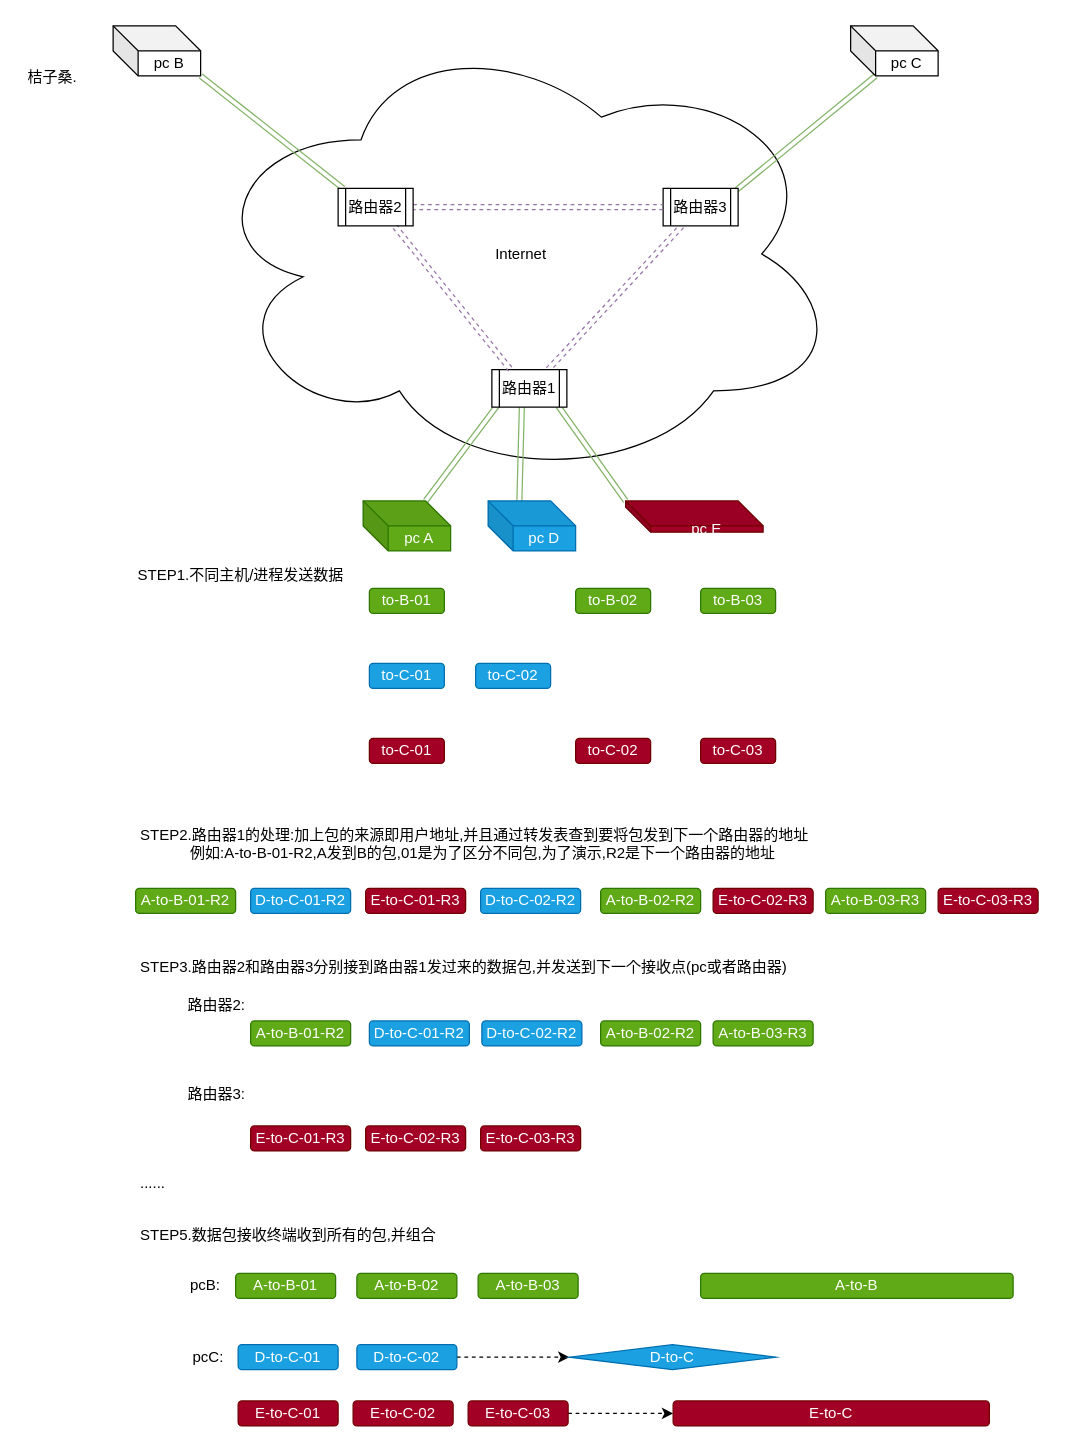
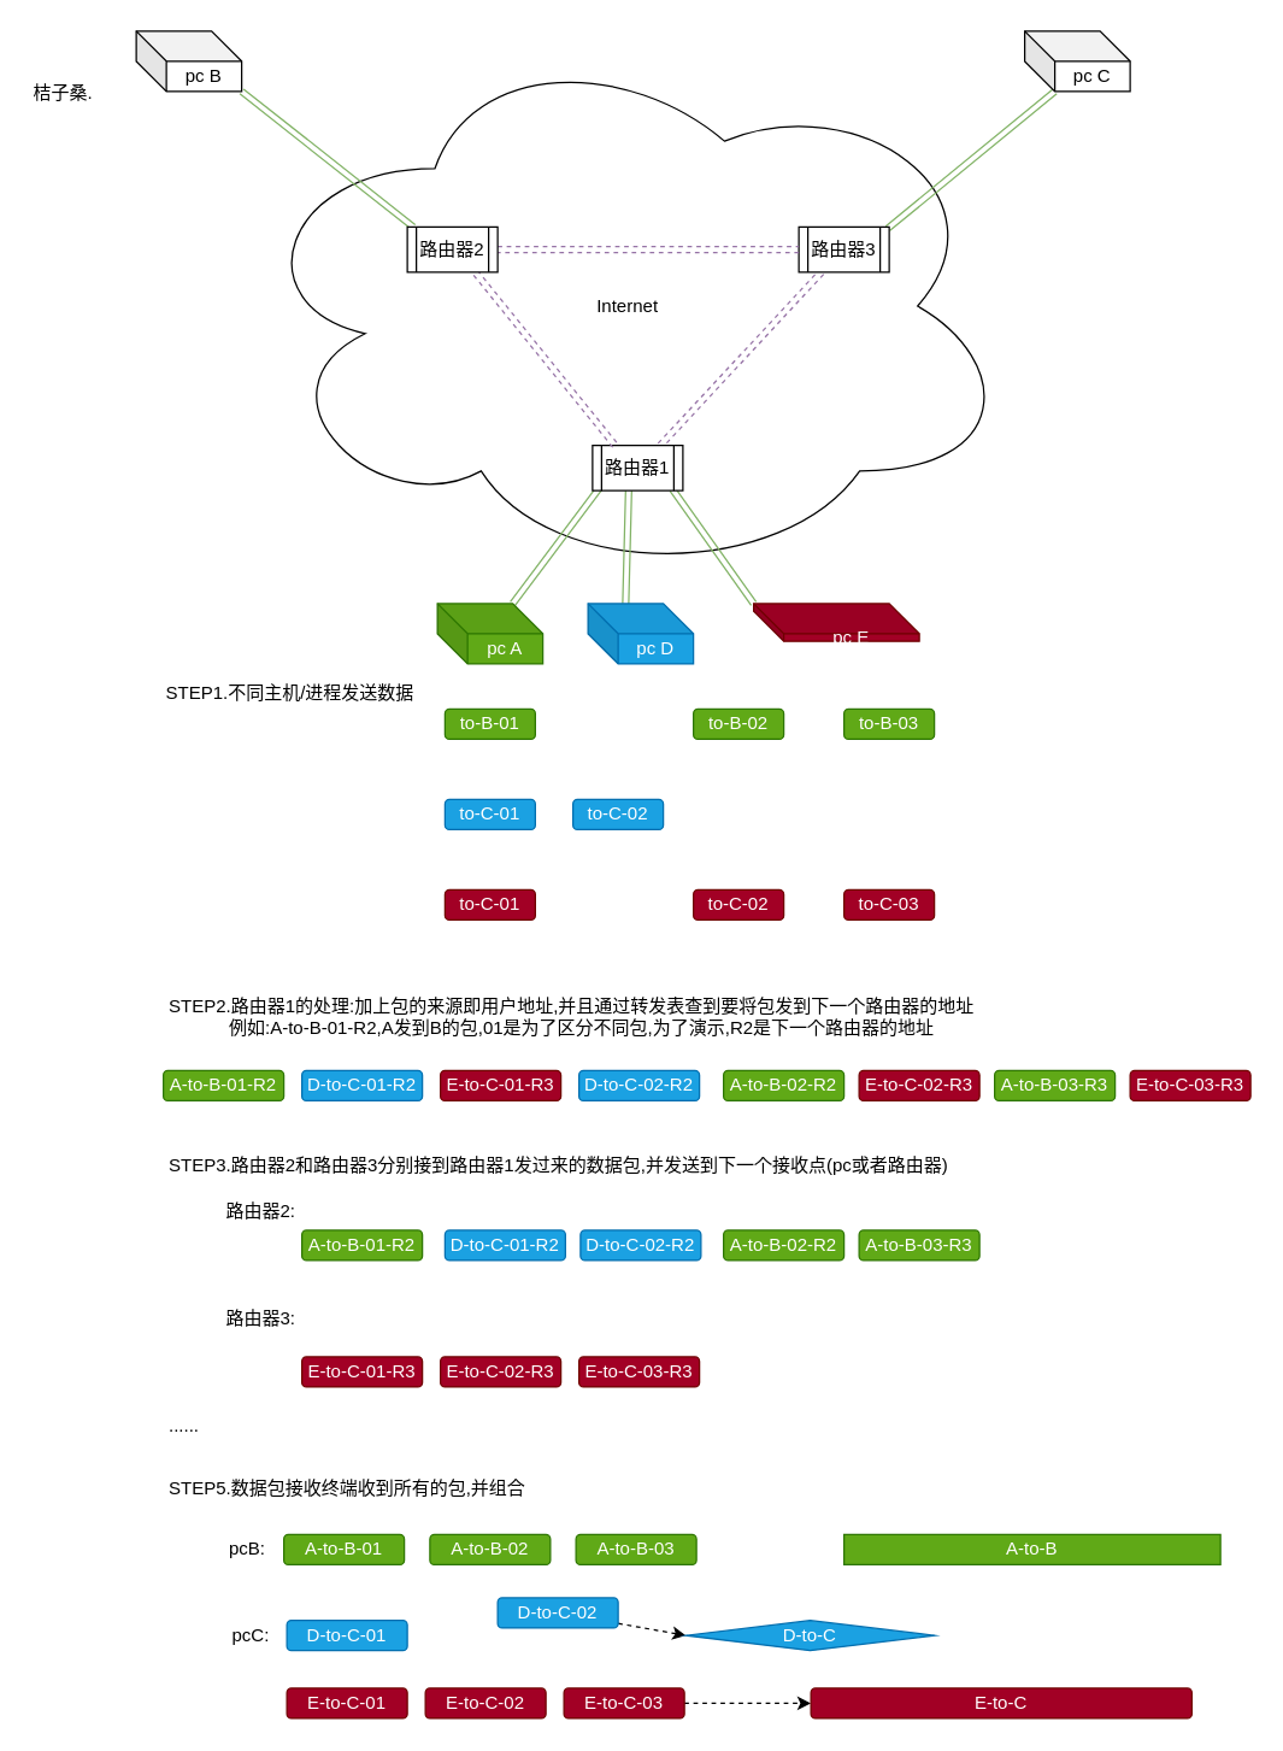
  <mxCell id="0" />
  <mxCell id="1" parent="0" />
  <mxCell id="2" value="Internet" style="ellipse;shape=cloud;whiteSpace=wrap;html=1;" vertex="1" parent="1"><mxGeometry x="160" y="20" width="513" height="365" as="geometry" /></mxCell>
  <mxCell id="3" style="edgeStyle=none;shape=link;rounded=0;orthogonalLoop=1;jettySize=auto;html=1;exitX=0;exitY=0;exitDx=50;exitDy=0;exitPerimeter=0;entryX=0.117;entryY=0.833;entryDx=0;entryDy=0;entryPerimeter=0;fillColor=#d5e8d4;strokeColor=#82b366;" edge="1" parent="1" source="4" target="15"><mxGeometry relative="1" as="geometry" /></mxCell>
  <mxCell id="4" value="pc A" style="shape=cube;whiteSpace=wrap;html=1;boundedLbl=1;backgroundOutline=1;darkOpacity=0.05;darkOpacity2=0.1;fillColor=#60a917;strokeColor=#2D7600;fontColor=#ffffff;" vertex="1" parent="1"><mxGeometry x="290" y="400" width="70" height="40" as="geometry" /></mxCell>
  <mxCell id="5" style="edgeStyle=none;shape=link;rounded=0;orthogonalLoop=1;jettySize=auto;html=1;exitX=0;exitY=0;exitDx=25;exitDy=0;exitPerimeter=0;entryX=0.4;entryY=0.967;entryDx=0;entryDy=0;entryPerimeter=0;fillColor=#d5e8d4;strokeColor=#82b366;" edge="1" parent="1" source="6" target="15"><mxGeometry relative="1" as="geometry" /></mxCell>
  <mxCell id="6" value="pc D" style="shape=cube;whiteSpace=wrap;html=1;boundedLbl=1;backgroundOutline=1;darkOpacity=0.05;darkOpacity2=0.1;fillColor=#1ba1e2;strokeColor=#006EAF;fontColor=#ffffff;" vertex="1" parent="1"><mxGeometry x="390" y="400" width="70" height="40" as="geometry" /></mxCell>
  <mxCell id="7" style="rounded=0;orthogonalLoop=1;jettySize=auto;html=1;exitX=1;exitY=1;exitDx=0;exitDy=0;exitPerimeter=0;entryX=0.067;entryY=0;entryDx=0;entryDy=0;entryPerimeter=0;fillColor=#d5e8d4;strokeColor=#82b366;shape=link;" edge="1" parent="1" source="8" target="18"><mxGeometry relative="1" as="geometry" /></mxCell>
  <mxCell id="8" value="pc B" style="shape=cube;whiteSpace=wrap;html=1;boundedLbl=1;backgroundOutline=1;darkOpacity=0.05;darkOpacity2=0.1;" vertex="1" parent="1"><mxGeometry x="90" y="20" width="70" height="40" as="geometry" /></mxCell>
  <mxCell id="9" style="edgeStyle=none;shape=link;rounded=0;orthogonalLoop=1;jettySize=auto;html=1;exitX=0;exitY=0;exitDx=20;exitDy=40;exitPerimeter=0;entryX=0.983;entryY=0.033;entryDx=0;entryDy=0;entryPerimeter=0;fillColor=#d5e8d4;strokeColor=#82b366;" edge="1" parent="1" source="10" target="14"><mxGeometry relative="1" as="geometry" /></mxCell>
  <mxCell id="10" value="pc C" style="shape=cube;whiteSpace=wrap;html=1;boundedLbl=1;backgroundOutline=1;darkOpacity=0.05;darkOpacity2=0.1;" vertex="1" parent="1"><mxGeometry x="680" y="20" width="70" height="40" as="geometry" /></mxCell>
  <mxCell id="11" style="edgeStyle=none;shape=link;rounded=0;orthogonalLoop=1;jettySize=auto;html=1;exitX=0;exitY=0;exitDx=0;exitDy=0;exitPerimeter=0;entryX=0.883;entryY=0.967;entryDx=0;entryDy=0;entryPerimeter=0;fillColor=#d5e8d4;strokeColor=#82b366;" edge="1" parent="1" source="12" target="15"><mxGeometry relative="1" as="geometry" /></mxCell>
  <mxCell id="12" value="pc E" style="shape=cube;whiteSpace=wrap;html=1;boundedLbl=1;backgroundOutline=1;darkOpacity=0.05;darkOpacity2=0.1;fillColor=#a20025;strokeColor=#6F0000;fontColor=#ffffff;" vertex="1" parent="1"><mxGeometry x="500" y="400" width="110" height="25" as="geometry" /></mxCell>
  <mxCell id="13" style="edgeStyle=none;shape=link;rounded=0;orthogonalLoop=1;jettySize=auto;html=1;exitX=0.25;exitY=1;exitDx=0;exitDy=0;entryX=0.75;entryY=0;entryDx=0;entryDy=0;dashed=1;fillColor=#e1d5e7;strokeColor=#9673a6;" edge="1" parent="1" source="14" target="15"><mxGeometry relative="1" as="geometry" /></mxCell>
  <mxCell id="14" value="路由器3" style="shape=process;whiteSpace=wrap;html=1;backgroundOutline=1;" vertex="1" parent="1"><mxGeometry x="530" y="150" width="60" height="30" as="geometry" /></mxCell>
  <mxCell id="15" value="路由器1" style="shape=process;whiteSpace=wrap;html=1;backgroundOutline=1;" vertex="1" parent="1"><mxGeometry x="393" y="295" width="60" height="30" as="geometry" /></mxCell>
  <mxCell id="16" style="rounded=0;orthogonalLoop=1;jettySize=auto;html=1;exitX=0.75;exitY=1;exitDx=0;exitDy=0;entryX=0.25;entryY=0;entryDx=0;entryDy=0;dashed=1;fillColor=#e1d5e7;strokeColor=#9673a6;shape=link;" edge="1" parent="1" source="18" target="15"><mxGeometry relative="1" as="geometry" /></mxCell>
  <mxCell id="17" style="edgeStyle=none;shape=link;rounded=0;orthogonalLoop=1;jettySize=auto;html=1;exitX=1;exitY=0.5;exitDx=0;exitDy=0;entryX=0;entryY=0.5;entryDx=0;entryDy=0;dashed=1;fillColor=#e1d5e7;strokeColor=#9673a6;" edge="1" parent="1" source="18" target="14"><mxGeometry relative="1" as="geometry" /></mxCell>
  <mxCell id="18" value="路由器2" style="shape=process;whiteSpace=wrap;html=1;backgroundOutline=1;" vertex="1" parent="1"><mxGeometry x="270" y="150" width="60" height="30" as="geometry" /></mxCell>
  <mxCell id="19" value="to-B-01" style="rounded=1;whiteSpace=wrap;html=1;fillColor=#60a917;strokeColor=#2D7600;fontColor=#ffffff;" vertex="1" parent="1"><mxGeometry x="295" y="470" width="60" height="20" as="geometry" /></mxCell>
  <mxCell id="20" value="to-B-02" style="rounded=1;whiteSpace=wrap;html=1;fillColor=#60a917;strokeColor=#2D7600;fontColor=#ffffff;" vertex="1" parent="1"><mxGeometry x="460" y="470" width="60" height="20" as="geometry" /></mxCell>
  <mxCell id="21" value="to-B-03" style="rounded=1;whiteSpace=wrap;html=1;fillColor=#60a917;strokeColor=#2D7600;fontColor=#ffffff;" vertex="1" parent="1"><mxGeometry x="560" y="470" width="60" height="20" as="geometry" /></mxCell>
  <mxCell id="22" value="to-C-01" style="rounded=1;whiteSpace=wrap;html=1;fillColor=#1ba1e2;strokeColor=#006EAF;fontColor=#ffffff;" vertex="1" parent="1"><mxGeometry x="295" y="530" width="60" height="20" as="geometry" /></mxCell>
  <mxCell id="23" value="to-C-02" style="rounded=1;whiteSpace=wrap;html=1;fillColor=#1ba1e2;strokeColor=#006EAF;fontColor=#ffffff;" vertex="1" parent="1"><mxGeometry x="380" y="530" width="60" height="20" as="geometry" /></mxCell>
  <mxCell id="24" value="to-C-02" style="rounded=1;whiteSpace=wrap;html=1;fillColor=#a20025;strokeColor=#6F0000;fontColor=#ffffff;" vertex="1" parent="1"><mxGeometry x="460" y="590" width="60" height="20" as="geometry" /></mxCell>
  <mxCell id="25" value="to-C-01" style="rounded=1;whiteSpace=wrap;html=1;fillColor=#a20025;strokeColor=#6F0000;fontColor=#ffffff;" vertex="1" parent="1"><mxGeometry x="295" y="590" width="60" height="20" as="geometry" /></mxCell>
  <mxCell id="26" value="to-C-03" style="rounded=1;whiteSpace=wrap;html=1;fillColor=#a20025;strokeColor=#6F0000;fontColor=#ffffff;" vertex="1" parent="1"><mxGeometry x="560" y="590" width="60" height="20" as="geometry" /></mxCell>
  <mxCell id="27" value="STEP1.不同主机/进程发送数据" style="text;html=1;resizable=0;points=[];autosize=1;align=left;verticalAlign=top;spacingTop=-4;" vertex="1" parent="1"><mxGeometry x="108" y="450" width="180" height="20" as="geometry" /></mxCell>
  <mxCell id="28" value="STEP2.路由器1的处理:加上包的来源即用户地址,并且通过转发表查到要将包发到下一个路由器的地址&lt;br&gt;&amp;nbsp; &amp;nbsp; &amp;nbsp; &amp;nbsp; &amp;nbsp; &amp;nbsp; 例如:A-to-B-01-R2,A发到B的包,01是为了区分不同包,为了演示,R2是下一个路由器的地址" style="text;html=1;resizable=0;points=[];autosize=1;align=left;verticalAlign=top;spacingTop=-4;" vertex="1" parent="1"><mxGeometry x="110" y="658" width="550" height="30" as="geometry" /></mxCell>
  <mxCell id="29" value="A-to-B-01-R2" style="rounded=1;whiteSpace=wrap;html=1;fillColor=#60a917;strokeColor=#2D7600;fontColor=#ffffff;" vertex="1" parent="1"><mxGeometry x="108" y="710" width="80" height="20" as="geometry" /></mxCell>
  <mxCell id="30" value="D-to-C-01-R2" style="rounded=1;whiteSpace=wrap;html=1;fillColor=#1ba1e2;strokeColor=#006EAF;fontColor=#ffffff;" vertex="1" parent="1"><mxGeometry x="200" y="710" width="80" height="20" as="geometry" /></mxCell>
  <mxCell id="31" value="E-to-C-01-R3" style="rounded=1;whiteSpace=wrap;html=1;fillColor=#a20025;strokeColor=#6F0000;fontColor=#ffffff;" vertex="1" parent="1"><mxGeometry x="292" y="710" width="80" height="20" as="geometry" /></mxCell>
  <mxCell id="32" value="D-to-C-02-R2" style="rounded=1;whiteSpace=wrap;html=1;fillColor=#1ba1e2;strokeColor=#006EAF;fontColor=#ffffff;" vertex="1" parent="1"><mxGeometry x="384" y="710" width="80" height="20" as="geometry" /></mxCell>
  <mxCell id="33" value="A-to-B-02-R2" style="rounded=1;whiteSpace=wrap;html=1;fillColor=#60a917;strokeColor=#2D7600;fontColor=#ffffff;" vertex="1" parent="1"><mxGeometry x="480" y="710" width="80" height="20" as="geometry" /></mxCell>
  <mxCell id="34" value="E-to-C-02-R3" style="rounded=1;whiteSpace=wrap;html=1;fillColor=#a20025;strokeColor=#6F0000;fontColor=#ffffff;" vertex="1" parent="1"><mxGeometry x="570" y="710" width="80" height="20" as="geometry" /></mxCell>
  <mxCell id="35" value="A-to-B-03-R3" style="rounded=1;whiteSpace=wrap;html=1;fillColor=#60a917;strokeColor=#2D7600;fontColor=#ffffff;" vertex="1" parent="1"><mxGeometry x="660" y="710" width="80" height="20" as="geometry" /></mxCell>
  <mxCell id="36" value="E-to-C-03-R3" style="rounded=1;whiteSpace=wrap;html=1;fillColor=#a20025;strokeColor=#6F0000;fontColor=#ffffff;" vertex="1" parent="1"><mxGeometry x="750" y="710" width="80" height="20" as="geometry" /></mxCell>
  <mxCell id="37" value="STEP3.路由器2和路由器3分别接到路由器1发过来的数据包,并发送到下一个接收点(pc或者路由器)" style="text;html=1;resizable=0;points=[];autosize=1;align=left;verticalAlign=top;spacingTop=-4;" vertex="1" parent="1"><mxGeometry x="110" y="763" width="530" height="20" as="geometry" /></mxCell>
  <mxCell id="38" value="路由器2:" style="text;html=1;resizable=0;points=[];autosize=1;align=left;verticalAlign=top;spacingTop=-4;" vertex="1" parent="1"><mxGeometry x="148" y="794" width="60" height="20" as="geometry" /></mxCell>
  <mxCell id="39" value="A-to-B-01-R2" style="rounded=1;whiteSpace=wrap;html=1;fillColor=#60a917;strokeColor=#2D7600;fontColor=#ffffff;" vertex="1" parent="1"><mxGeometry x="200" y="816" width="80" height="20" as="geometry" /></mxCell>
  <mxCell id="40" value="D-to-C-01-R2" style="rounded=1;whiteSpace=wrap;html=1;fillColor=#1ba1e2;strokeColor=#006EAF;fontColor=#ffffff;" vertex="1" parent="1"><mxGeometry x="295" y="816" width="80" height="20" as="geometry" /></mxCell>
  <mxCell id="41" value="路由器3:" style="text;html=1;resizable=0;points=[];autosize=1;align=left;verticalAlign=top;spacingTop=-4;" vertex="1" parent="1"><mxGeometry x="148" y="865" width="60" height="20" as="geometry" /></mxCell>
  <mxCell id="42" value="E-to-C-01-R3" style="rounded=1;whiteSpace=wrap;html=1;fillColor=#a20025;strokeColor=#6F0000;fontColor=#ffffff;" vertex="1" parent="1"><mxGeometry x="200" y="900" width="80" height="20" as="geometry" /></mxCell>
  <mxCell id="43" value="D-to-C-02-R2" style="rounded=1;whiteSpace=wrap;html=1;fillColor=#1ba1e2;strokeColor=#006EAF;fontColor=#ffffff;" vertex="1" parent="1"><mxGeometry x="385" y="816" width="80" height="20" as="geometry" /></mxCell>
  <mxCell id="44" value="A-to-B-02-R2" style="rounded=1;whiteSpace=wrap;html=1;fillColor=#60a917;strokeColor=#2D7600;fontColor=#ffffff;" vertex="1" parent="1"><mxGeometry x="480" y="816" width="80" height="20" as="geometry" /></mxCell>
  <mxCell id="45" value="E-to-C-02-R3" style="rounded=1;whiteSpace=wrap;html=1;fillColor=#a20025;strokeColor=#6F0000;fontColor=#ffffff;" vertex="1" parent="1"><mxGeometry x="292" y="900" width="80" height="20" as="geometry" /></mxCell>
  <mxCell id="46" value="E-to-C-03-R3" style="rounded=1;whiteSpace=wrap;html=1;fillColor=#a20025;strokeColor=#6F0000;fontColor=#ffffff;" vertex="1" parent="1"><mxGeometry x="384" y="900" width="80" height="20" as="geometry" /></mxCell>
  <mxCell id="47" value="A-to-B-03-R3" style="rounded=1;whiteSpace=wrap;html=1;fillColor=#60a917;strokeColor=#2D7600;fontColor=#ffffff;" vertex="1" parent="1"><mxGeometry x="570" y="816" width="80" height="20" as="geometry" /></mxCell>
  <mxCell id="48" value="......" style="text;html=1;resizable=0;points=[];autosize=1;align=left;verticalAlign=top;spacingTop=-4;" vertex="1" parent="1"><mxGeometry x="110" y="936" width="40" height="20" as="geometry" /></mxCell>
  <mxCell id="49" value="STEP5.数据包接收终端收到所有的包,并组合" style="text;html=1;resizable=0;points=[];autosize=1;align=left;verticalAlign=top;spacingTop=-4;" vertex="1" parent="1"><mxGeometry x="110" y="978" width="250" height="20" as="geometry" /></mxCell>
  <mxCell id="50" value="pcB:" style="text;html=1;resizable=0;points=[];autosize=1;align=left;verticalAlign=top;spacingTop=-4;" vertex="1" parent="1"><mxGeometry x="150" y="1018" width="40" height="20" as="geometry" /></mxCell>
  <mxCell id="51" value="pcC:" style="text;html=1;resizable=0;points=[];autosize=1;align=left;verticalAlign=top;spacingTop=-4;" vertex="1" parent="1"><mxGeometry x="152" y="1075" width="40" height="20" as="geometry" /></mxCell>
  <mxCell id="52" value="A-to-B-01" style="rounded=1;whiteSpace=wrap;html=1;fillColor=#60a917;strokeColor=#2D7600;fontColor=#ffffff;" vertex="1" parent="1"><mxGeometry x="188" y="1018" width="80" height="20" as="geometry" /></mxCell>
  <mxCell id="53" value="A-to-B-02" style="rounded=1;whiteSpace=wrap;html=1;fillColor=#60a917;strokeColor=#2D7600;fontColor=#ffffff;" vertex="1" parent="1"><mxGeometry x="285" y="1018" width="80" height="20" as="geometry" /></mxCell>
  <mxCell id="54" value="A-to-B-03" style="rounded=1;whiteSpace=wrap;html=1;fillColor=#60a917;strokeColor=#2D7600;fontColor=#ffffff;" vertex="1" parent="1"><mxGeometry x="382" y="1018" width="80" height="20" as="geometry" /></mxCell>
  <mxCell id="55" value="D-to-C-01" style="rounded=1;whiteSpace=wrap;html=1;fillColor=#1ba1e2;strokeColor=#006EAF;fontColor=#ffffff;" vertex="1" parent="1"><mxGeometry x="190" y="1075" width="80" height="20" as="geometry" /></mxCell>
  <mxCell id="56" style="edgeStyle=none;rounded=0;orthogonalLoop=1;jettySize=auto;html=1;entryX=0;entryY=0.5;entryDx=0;entryDy=0;dashed=1;" edge="1" parent="1" source="57" target="63"><mxGeometry relative="1" as="geometry" /></mxCell>
- <mxCell id="57" value="D-to-C-02" style="rounded=1;whiteSpace=wrap;html=1;fillColor=#1ba1e2;strokeColor=#006EAF;fontColor=#ffffff;" vertex="1" parent="1"><mxGeometry x="285" y="1075" width="80" height="20" as="geometry" /></mxCell>
+ <mxCell id="57" value="D-to-C-02" style="rounded=1;whiteSpace=wrap;html=1;fillColor=#1ba1e2;strokeColor=#006EAF;fontColor=#ffffff;" vertex="1" parent="1"><mxGeometry x="330" y="1060" width="80" height="20" as="geometry" /></mxCell>
  <mxCell id="58" value="E-to-C-01" style="rounded=1;whiteSpace=wrap;html=1;fillColor=#a20025;strokeColor=#6F0000;fontColor=#ffffff;" vertex="1" parent="1"><mxGeometry x="190" y="1120" width="80" height="20" as="geometry" /></mxCell>
  <mxCell id="59" value="E-to-C-02" style="rounded=1;whiteSpace=wrap;html=1;fillColor=#a20025;strokeColor=#6F0000;fontColor=#ffffff;" vertex="1" parent="1"><mxGeometry x="282" y="1120" width="80" height="20" as="geometry" /></mxCell>
  <mxCell id="60" style="edgeStyle=none;rounded=0;orthogonalLoop=1;jettySize=auto;html=1;entryX=0;entryY=0.5;entryDx=0;entryDy=0;dashed=1;" edge="1" parent="1" source="61" target="64"><mxGeometry relative="1" as="geometry" /></mxCell>
  <mxCell id="61" value="E-to-C-03" style="rounded=1;whiteSpace=wrap;html=1;fillColor=#a20025;strokeColor=#6F0000;fontColor=#ffffff;" vertex="1" parent="1"><mxGeometry x="374" y="1120" width="80" height="20" as="geometry" /></mxCell>
- <mxCell id="62" value="A-to-B" style="rounded=1;whiteSpace=wrap;html=1;fillColor=#60a917;strokeColor=#2D7600;fontColor=#ffffff;" vertex="1" parent="1"><mxGeometry x="560" y="1018" width="250" height="20" as="geometry" /></mxCell>
+ <mxCell id="62" value="A-to-B" style="whiteSpace=wrap;html=1;fillColor=#60a917;strokeColor=#2D7600;fontColor=#ffffff;rounded=0;" vertex="1" parent="1"><mxGeometry x="560" y="1018" width="250" height="20" as="geometry" /></mxCell>
  <mxCell id="63" value="D-to-C" style="rhombus;whiteSpace=wrap;html=1;fillColor=#1ba1e2;strokeColor=#006EAF;fontColor=#ffffff;" vertex="1" parent="1"><mxGeometry x="455" y="1075" width="165" height="20" as="geometry" /></mxCell>
  <mxCell id="64" value="E-to-C" style="rounded=1;whiteSpace=wrap;html=1;fillColor=#a20025;strokeColor=#6F0000;fontColor=#ffffff;" vertex="1" parent="1"><mxGeometry x="538" y="1120" width="253" height="20" as="geometry" /></mxCell>
  <mxCell id="65" value="桔子桑." style="text;html=1;resizable=0;points=[];autosize=1;align=left;verticalAlign=top;spacingTop=-4;" vertex="1" parent="1"><mxGeometry x="20" y="51" width="50" height="20" as="geometry" /></mxCell>
